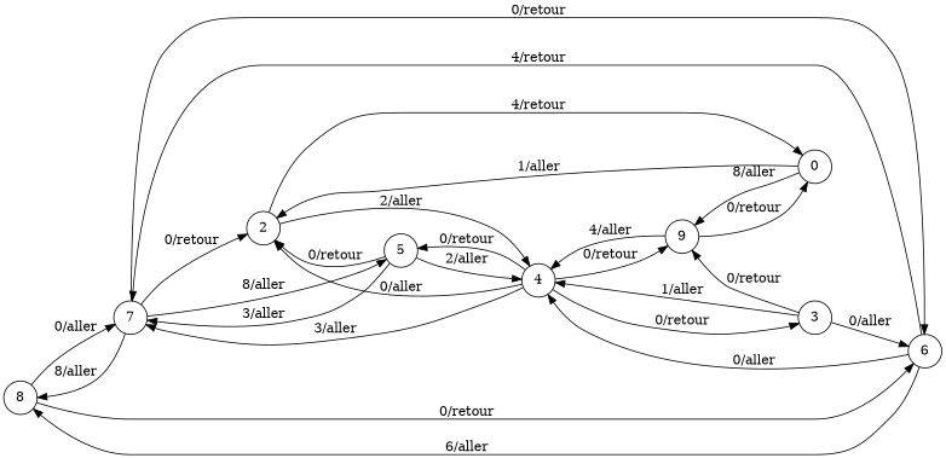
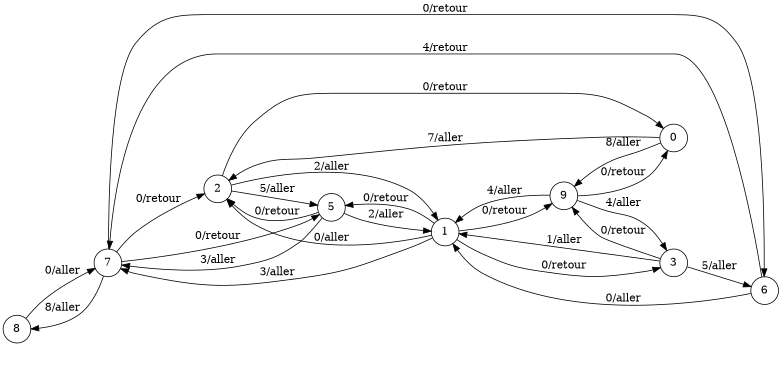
  digraph {
    rankdir=LR
    node [shape=circle]
    8
    7
    6
    5
    2
-   4
+   4 [label=1]
    3
    n8 [label=9]
    0
    8 -> 7 [label="0/aller"]
-   8 -> 6 [label="0/retour"]
    7 -> 8 [label="8/aller"]
    7 -> 6 [label="0/retour"]
-   7 -> 5 [label="8/aller"]
+   7 -> 5 [label="0/retour"]
    7 -> 2 [label="0/retour"]
-   6 -> 8 [label="6/aller"]
    6 -> 7 [label="4/retour"]
    6 -> 4 [label="0/aller"]
    5 -> 7 [label="3/aller"]
    5 -> 2 [label="0/retour"]
    5 -> 4 [label="2/aller"]
+   2 -> 5 [label="5/aller"]
    2 -> 4 [label="2/aller"]
-   2 -> 0 [label="4/retour"]
+   2 -> 0 [label="0/retour"]
    4 -> 7 [label="3/aller"]
    4 -> 5 [label="0/retour"]
    4 -> 2 [label="0/aller"]
    4 -> 3 [label="0/retour"]
    4 -> n8 [label="0/retour"]
-   3 -> 6 [label="0/aller"]
+   3 -> 6 [label="5/aller"]
    3 -> 4 [label="1/aller"]
    3 -> n8 [label="0/retour"]
    n8 -> 4 [label="4/aller"]
+   n8 -> 3 [label="4/aller"]
    n8 -> 0 [label="0/retour"]
-   0 -> 2 [label="1/aller"]
+   0 -> 2 [label="7/aller"]
    0 -> n8 [label="8/aller"]
  }
